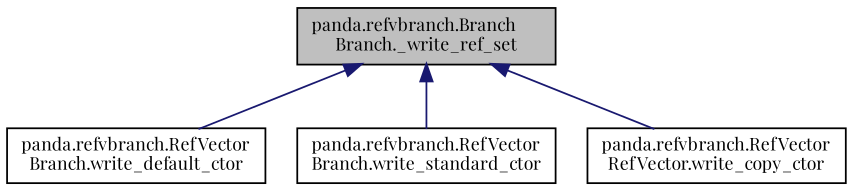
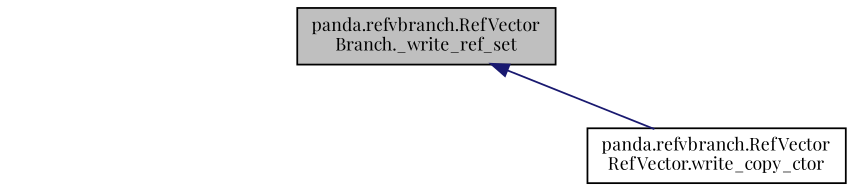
  digraph {
    fontname="Playfair Display"
    rankdir=TB
    node [color=black fillcolor=white fontname="Playfair Display" fontsize=10 shape=record style=filled]
    edge [color=midnightblue dir=back fontname="Playfair Display" fontsize=10 labelfontname=Helvetica labelfontsize=10 style=solid]
-   n1 [fillcolor=grey75 fontcolor=black height=0.2 label="panda.refvbranch.Branch\lBranch._write_ref_set" width=0.4]
-   n2 [height=0.2 label="panda.refvbranch.RefVector\lBranch.write_default_ctor" width=0.4]
-   n3 [height=0.2 label="panda.refvbranch.RefVector\lBranch.write_standard_ctor" width=0.4]
+   n1 [fillcolor=grey75 fontcolor=black height=0.2 label="panda.refvbranch.RefVector\lBranch._write_ref_set" width=0.4]
    n4 [height=0.2 label="panda.refvbranch.RefVector\lRefVector.write_copy_ctor" width=0.4]
-   n1 -> n2
-   n1 -> n3
    n1 -> n4
  }
